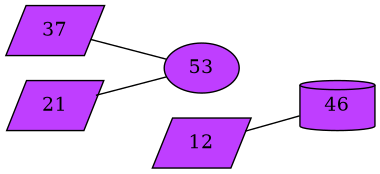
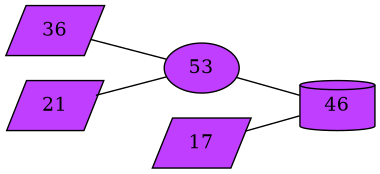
  strict graph {
    rankdir=LR
    node [fillcolor=darkorchid1 shape=parallelogram style=filled]
-   n1 [label=37]
+   n1 [label=36]
    n2 [label=53 shape=ellipse]
    n3 [label=46 shape=cylinder]
    n4 [label=21]
-   n5 [label=12]
+   n5 [label=17]
    n1 -- n2
+   n2 -- n3
    n4 -- n2
    n5 -- n3
  }
